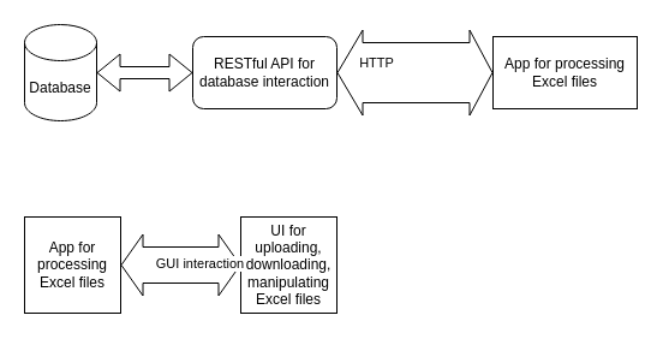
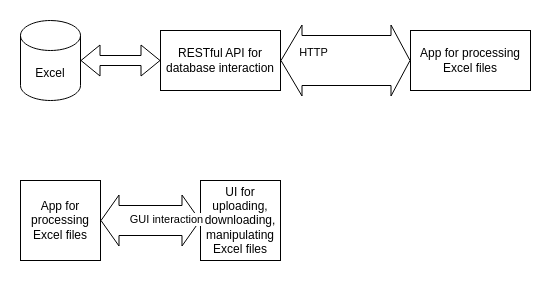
  <mxCell id="0" />
  <mxCell id="1" parent="0" />
- <mxCell id="2" value="Database" style="shape=cylinder3;whiteSpace=wrap;html=1;boundedLbl=1;backgroundOutline=1;size=15;" vertex="1" parent="1"><mxGeometry x="20" y="20" width="60" height="80" as="geometry" /></mxCell>
- <mxCell id="3" value="RESTful API for database interaction" style="whiteSpace=wrap;html=1;rounded=1;" vertex="1" parent="1"><mxGeometry x="160" y="30" width="120" height="60" as="geometry" /></mxCell>
+ <mxCell id="2" value="Excel" style="shape=cylinder3;whiteSpace=wrap;html=1;boundedLbl=1;backgroundOutline=1;size=15;" vertex="1" parent="1"><mxGeometry x="20" y="20" width="60" height="80" as="geometry" /></mxCell>
+ <mxCell id="3" value="RESTful API for database interaction" style="rounded=0;whiteSpace=wrap;html=1;" vertex="1" parent="1"><mxGeometry x="160" y="30" width="120" height="60" as="geometry" /></mxCell>
  <mxCell id="4" value="" style="shape=flexArrow;endArrow=classic;startArrow=classic;html=1;rounded=0;entryX=0;entryY=0.5;entryDx=0;entryDy=0;exitX=1;exitY=0.5;exitDx=0;exitDy=0;exitPerimeter=0;" edge="1" parent="1" source="2" target="3"><mxGeometry width="100" height="100" relative="1" as="geometry"><mxPoint x="50" y="130" as="sourcePoint" /><mxPoint x="150" y="30" as="targetPoint" /></mxGeometry></mxCell>
  <mxCell id="5" value="App for processing Excel files" style="rounded=0;whiteSpace=wrap;html=1;" vertex="1" parent="1"><mxGeometry x="410" y="30" width="120" height="60" as="geometry" /></mxCell>
  <mxCell id="6" value="" style="shape=flexArrow;endArrow=classic;startArrow=classic;html=1;rounded=0;entryX=0;entryY=0.5;entryDx=0;entryDy=0;exitX=1;exitY=0.5;exitDx=0;exitDy=0;width=50;startSize=6.67;" edge="1" parent="1" source="3" target="5"><mxGeometry width="100" height="100" relative="1" as="geometry"><mxPoint x="280" y="210" as="sourcePoint" /><mxPoint x="380" y="110" as="targetPoint" /></mxGeometry></mxCell>
  <mxCell id="7" value="HTTP" style="edgeLabel;html=1;align=center;verticalAlign=middle;resizable=0;points=[];" vertex="1" connectable="0" parent="6"><mxGeometry x="-0.508" y="9" relative="1" as="geometry"><mxPoint as="offset" /></mxGeometry></mxCell>
  <mxCell id="8" value="App for processing Excel files" style="whiteSpace=wrap;html=1;aspect=fixed;" vertex="1" parent="1"><mxGeometry x="20" y="180" width="80" height="80" as="geometry" /></mxCell>
  <mxCell id="9" value="UI for uploading, downloading, manipulating Excel files " style="whiteSpace=wrap;html=1;aspect=fixed;" vertex="1" parent="1"><mxGeometry x="200" y="180" width="80" height="80" as="geometry" /></mxCell>
  <mxCell id="10" value="" style="shape=flexArrow;endArrow=classic;startArrow=classic;html=1;rounded=0;entryX=0;entryY=0.5;entryDx=0;entryDy=0;exitX=1;exitY=0.5;exitDx=0;exitDy=0;width=30;startSize=5.67;endSize=5.67;" edge="1" parent="1" source="8" target="9"><mxGeometry width="100" height="100" relative="1" as="geometry"><mxPoint x="310" y="460" as="sourcePoint" /><mxPoint x="410" y="360" as="targetPoint" /></mxGeometry></mxCell>
  <mxCell id="11" value="GUI interaction" style="edgeLabel;html=1;align=center;verticalAlign=middle;resizable=0;points=[];" vertex="1" connectable="0" parent="10"><mxGeometry x="0.3" y="2" relative="1" as="geometry"><mxPoint as="offset" /></mxGeometry></mxCell>
